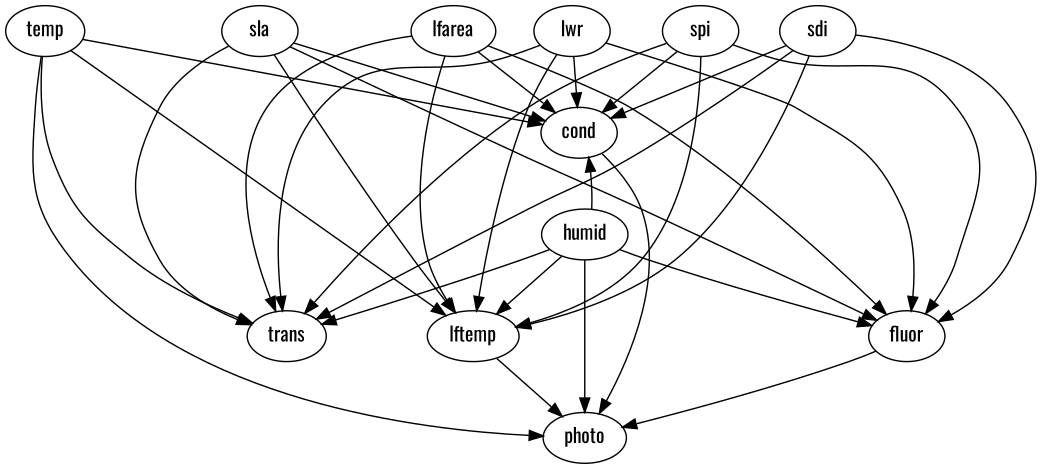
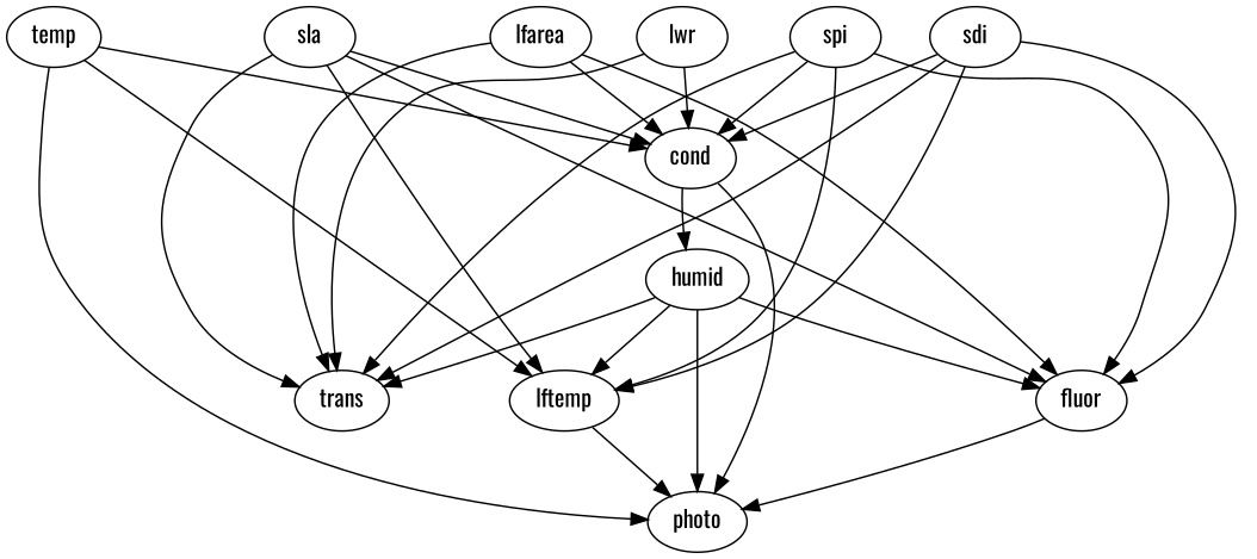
  digraph {
    fontname=Oswald
    node [fontname=Oswald]
    edge [fontname=Oswald]
    sla
    lftemp
    fluor
    trans
    cond
    photo
    lwr
    lfarea
    spi
    sdi
    humid
    temp
    sla -> lftemp
    sla -> fluor
    sla -> trans
    sla -> cond
    lftemp -> photo
    fluor -> photo
    cond -> photo
-   lwr -> lftemp
-   lwr -> fluor
    lwr -> trans
    lwr -> cond
-   lfarea -> lftemp
    lfarea -> fluor
    lfarea -> trans
    lfarea -> cond
    spi -> lftemp
    spi -> fluor
    spi -> trans
    spi -> cond
    sdi -> lftemp
    sdi -> fluor
    sdi -> trans
    sdi -> cond
    humid -> lftemp
    humid -> fluor
    humid -> trans
-   humid -> cond
+   cond -> humid
    humid -> photo
    temp -> lftemp
-   temp -> trans
    temp -> cond
    temp -> photo
  }
